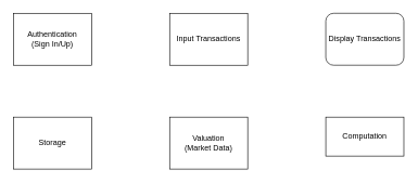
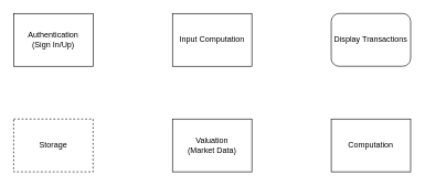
  <mxCell id="0" />
  <mxCell id="1" parent="0" />
  <mxCell id="2" value="Authentication&lt;br&gt;(Sign In/Up)" style="rounded=0;whiteSpace=wrap;html=1;" vertex="1" parent="1"><mxGeometry x="20" y="20" width="120" height="80" as="geometry" /></mxCell>
- <mxCell id="3" value="Input Transactions" style="rounded=0;whiteSpace=wrap;html=1;" vertex="1" parent="1"><mxGeometry x="260" y="20" width="120" height="80" as="geometry" /></mxCell>
+ <mxCell id="3" value="Input Computation" style="rounded=0;whiteSpace=wrap;html=1;" vertex="1" parent="1"><mxGeometry x="260" y="20" width="120" height="80" as="geometry" /></mxCell>
  <mxCell id="4" value="Display Transactions" style="whiteSpace=wrap;html=1;rounded=1;" vertex="1" parent="1"><mxGeometry x="500" y="20" width="120" height="80" as="geometry" /></mxCell>
- <mxCell id="5" value="Storage" style="rounded=0;whiteSpace=wrap;html=1;" vertex="1" parent="1"><mxGeometry x="20" y="180" width="120" height="80" as="geometry" /></mxCell>
+ <mxCell id="5" value="Storage" style="rounded=0;whiteSpace=wrap;html=1;dashed=1;" vertex="1" parent="1"><mxGeometry x="20" y="180" width="120" height="80" as="geometry" /></mxCell>
  <mxCell id="6" value="Valuation&lt;br&gt;(Market Data)" style="rounded=0;whiteSpace=wrap;html=1;" vertex="1" parent="1"><mxGeometry x="260" y="180" width="120" height="80" as="geometry" /></mxCell>
- <mxCell id="7" value="Computation" style="rounded=0;whiteSpace=wrap;html=1;" vertex="1" parent="1"><mxGeometry x="500" y="180" width="120" height="60" as="geometry" /></mxCell>
+ <mxCell id="7" value="Computation" style="rounded=0;whiteSpace=wrap;html=1;" vertex="1" parent="1"><mxGeometry x="500" y="180" width="120" height="80" as="geometry" /></mxCell>
